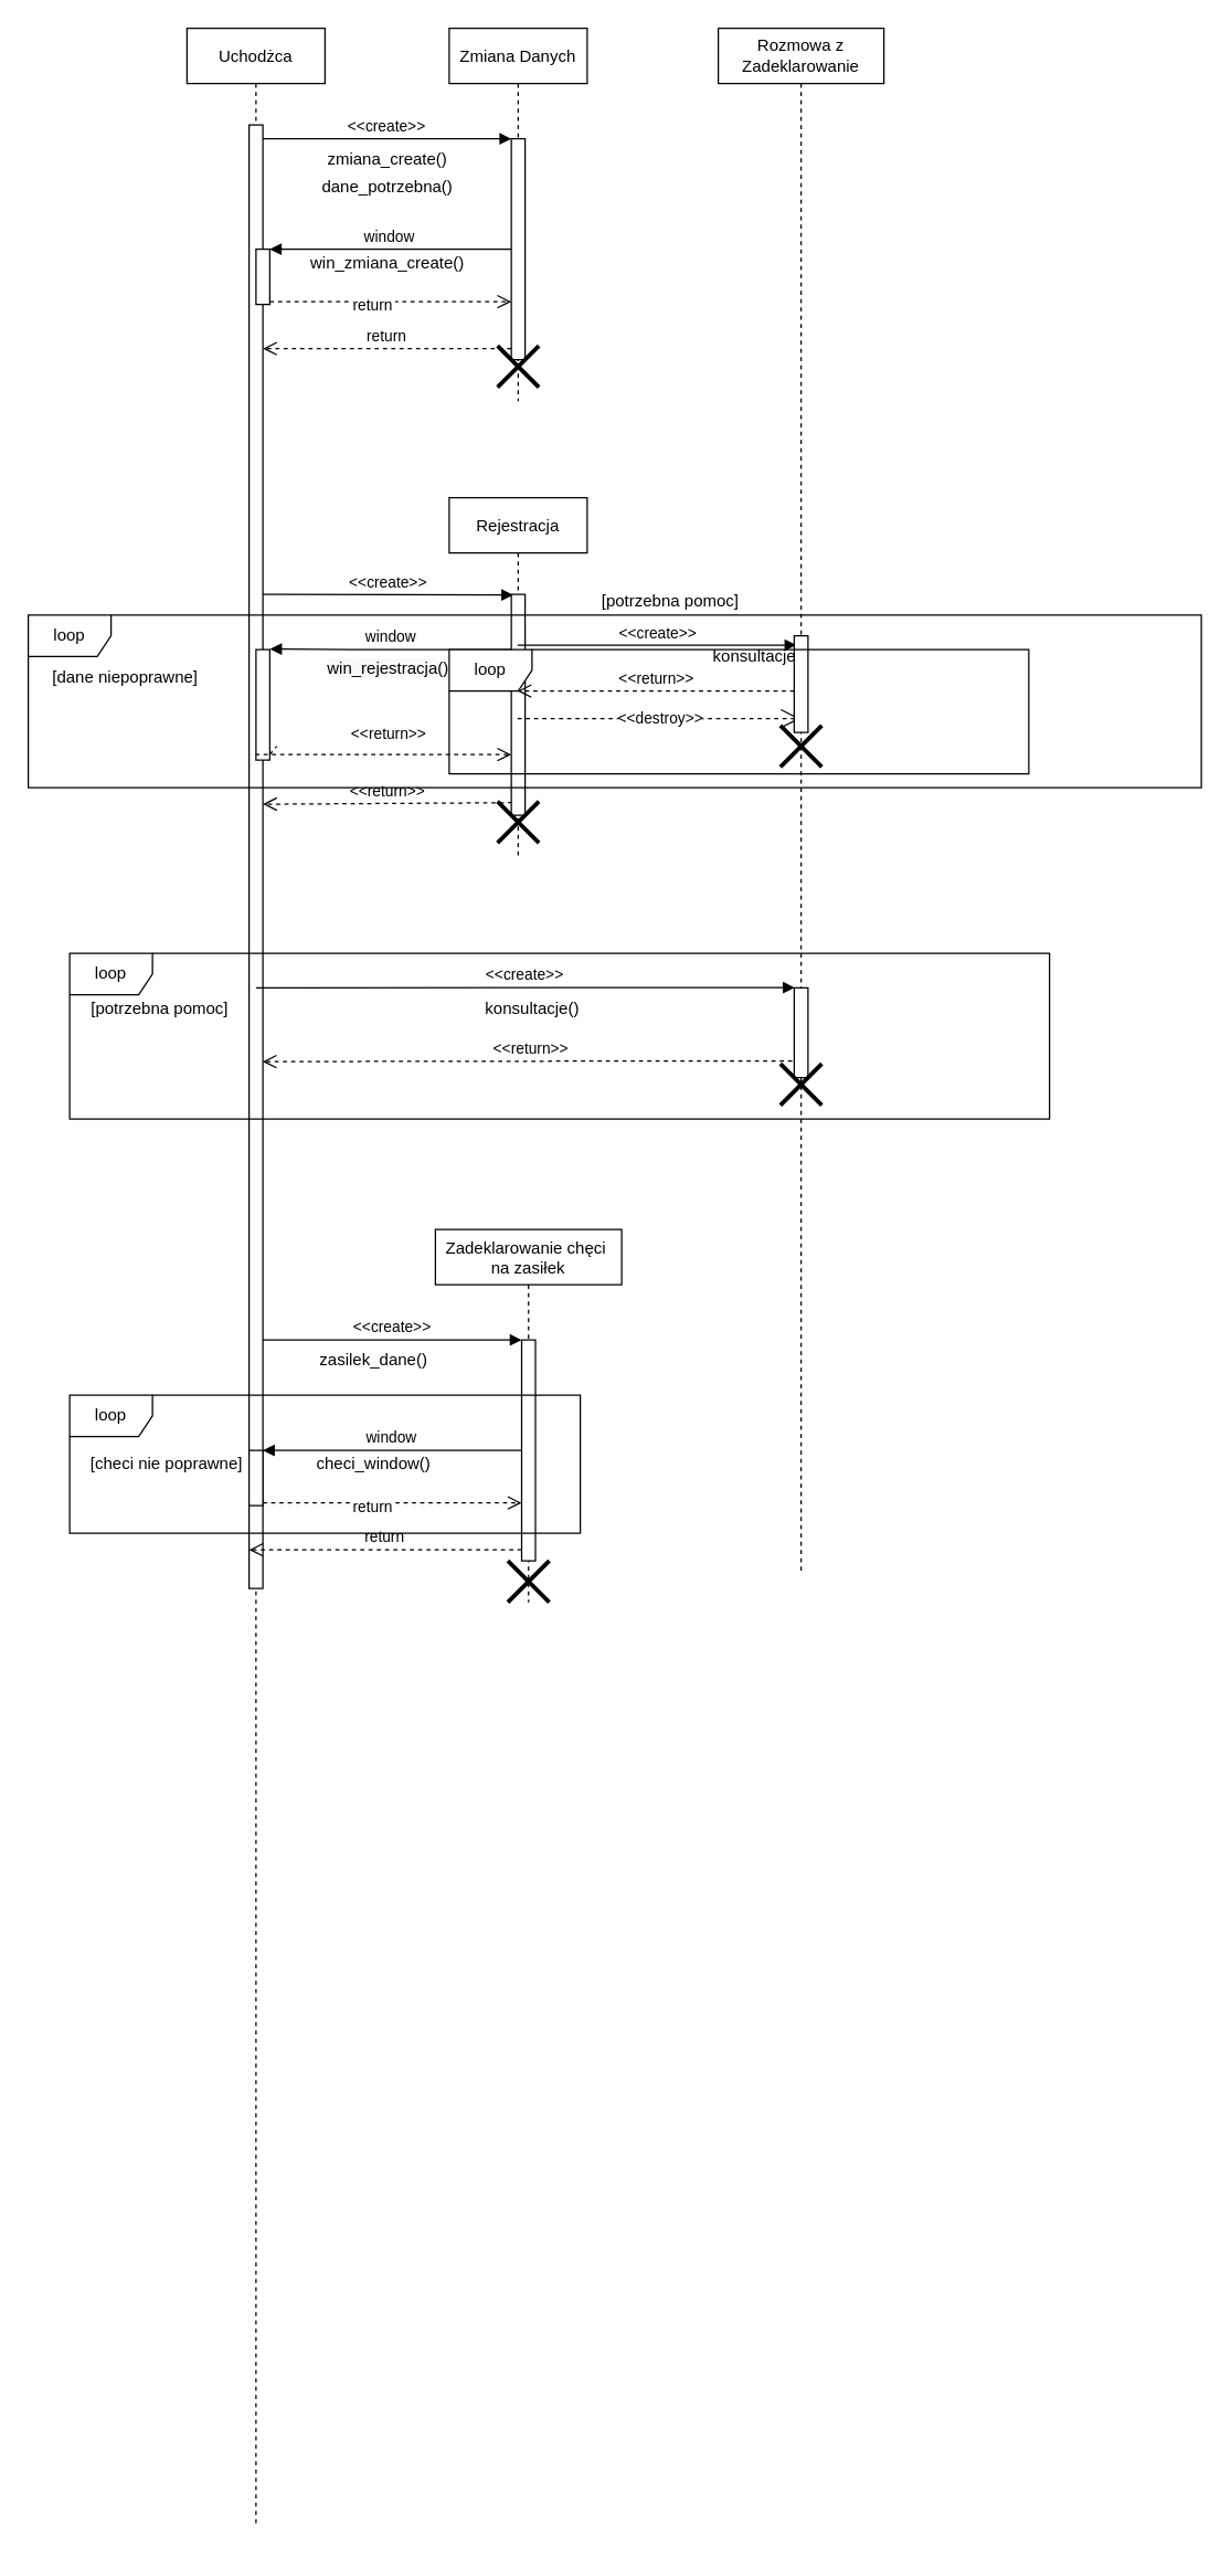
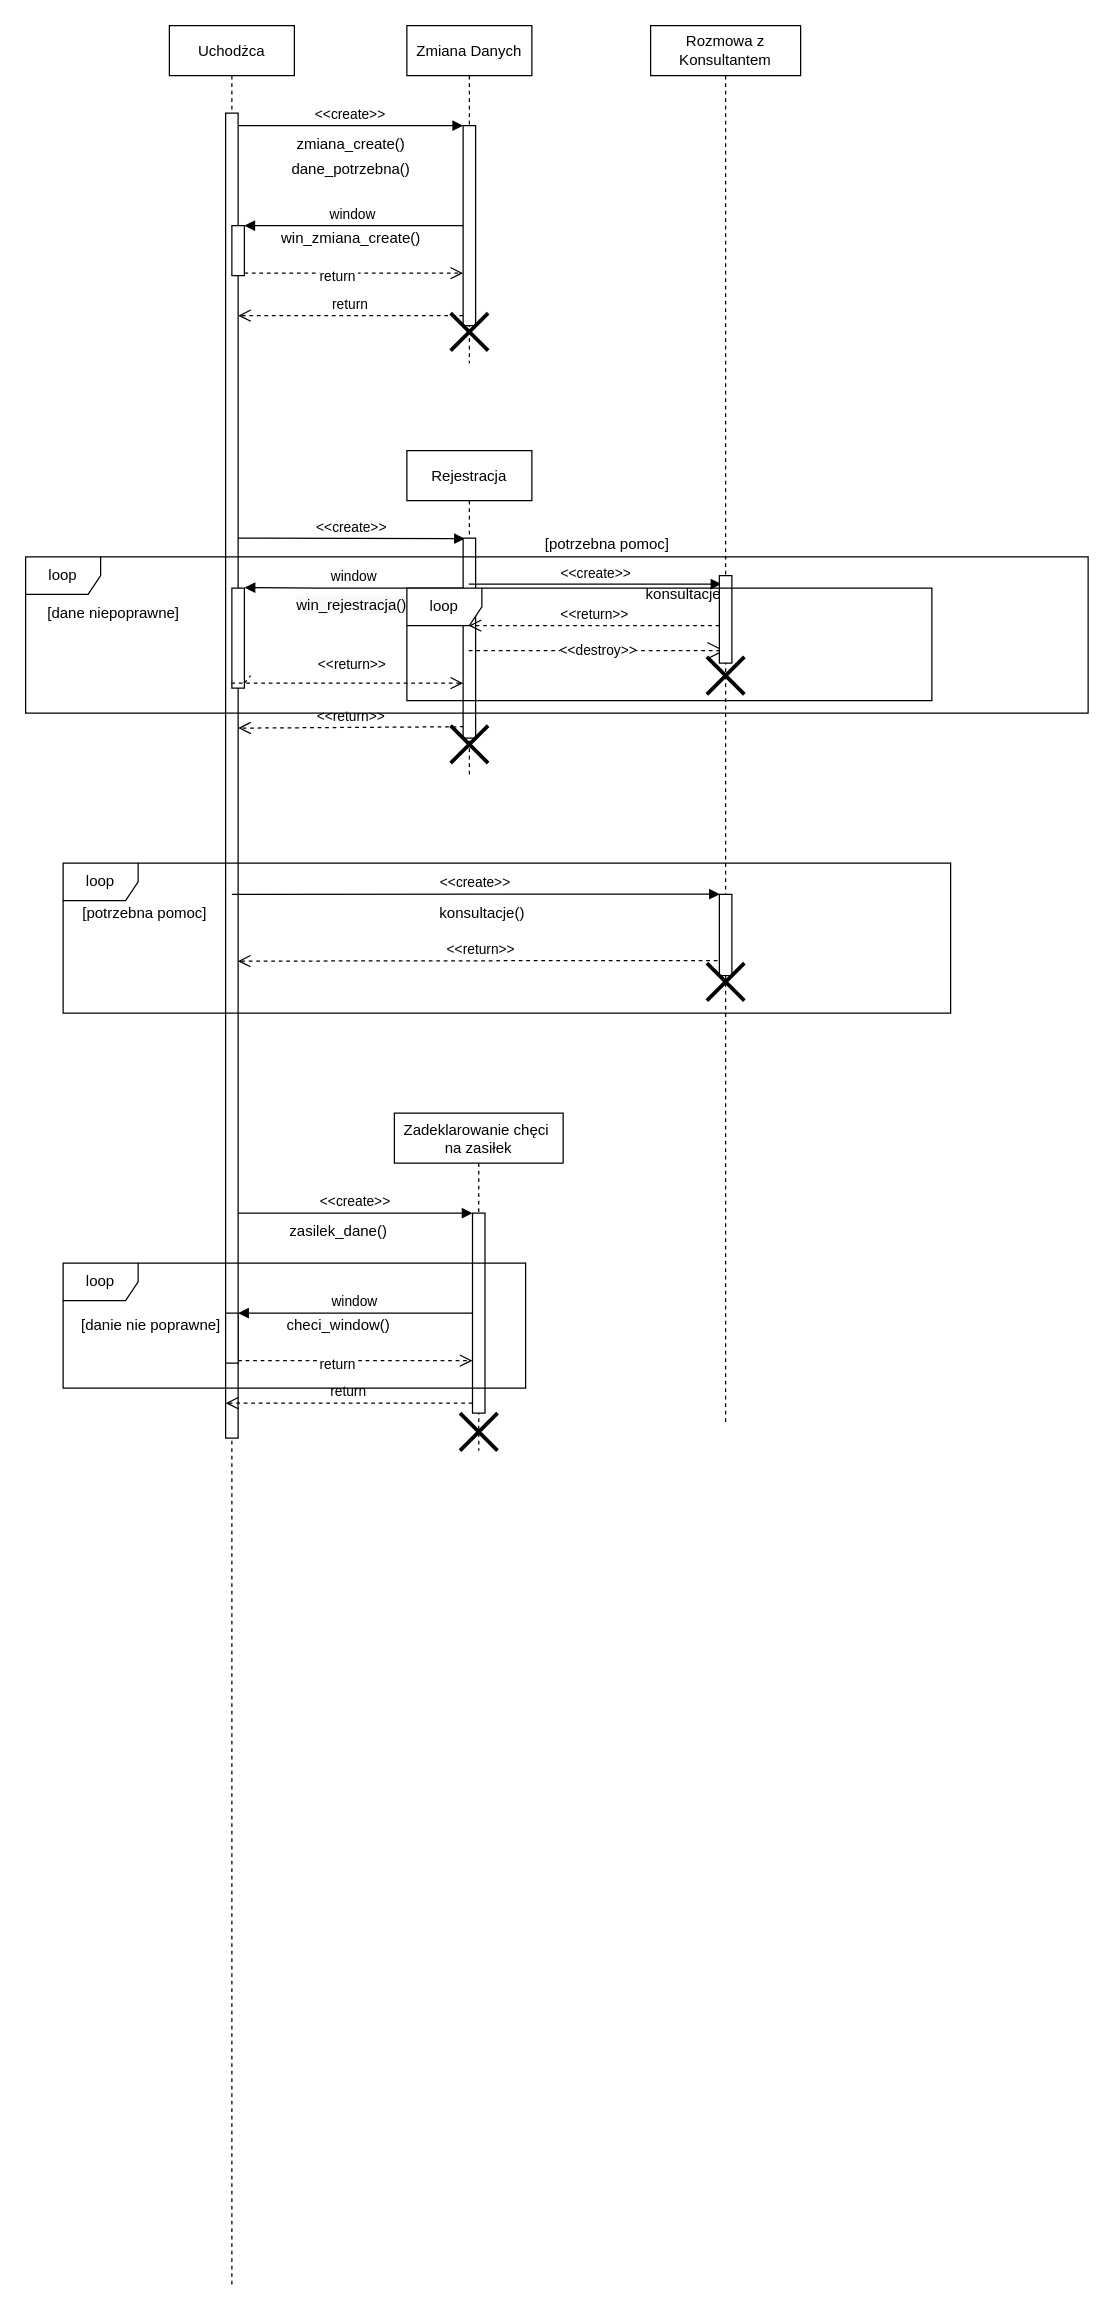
  <mxCell id="0" />
  <mxCell id="1" parent="0" />
  <mxCell id="2" value="Uchodżca" style="shape=umlLifeline;perimeter=lifelinePerimeter;container=1;collapsible=0;recursiveResize=0;rounded=0;shadow=0;strokeWidth=1;" parent="1" vertex="1"><mxGeometry x="135" y="20" width="100" height="1810" as="geometry" /></mxCell>
  <mxCell id="3" value="" style="points=[];perimeter=orthogonalPerimeter;rounded=0;shadow=0;strokeWidth=1;" parent="2" vertex="1"><mxGeometry x="45" y="70" width="10" height="1060" as="geometry" /></mxCell>
  <mxCell id="4" value="" style="points=[];perimeter=orthogonalPerimeter;rounded=0;shadow=0;strokeWidth=1;" parent="2" vertex="1"><mxGeometry x="50" y="160" width="10" height="40" as="geometry" /></mxCell>
  <mxCell id="5" value="" style="points=[];perimeter=orthogonalPerimeter;rounded=0;shadow=0;strokeWidth=1;" vertex="1" parent="2"><mxGeometry x="45" y="1030" width="10" height="40" as="geometry" /></mxCell>
  <mxCell id="6" value="Zmiana Danych" style="shape=umlLifeline;perimeter=lifelinePerimeter;container=1;collapsible=0;recursiveResize=0;rounded=0;shadow=0;strokeWidth=1;" parent="1" vertex="1"><mxGeometry x="325" y="20" width="100" height="270" as="geometry" /></mxCell>
  <mxCell id="7" value="" style="points=[];perimeter=orthogonalPerimeter;rounded=0;shadow=0;strokeWidth=1;" parent="6" vertex="1"><mxGeometry x="45" y="80" width="10" height="160" as="geometry" /></mxCell>
  <mxCell id="8" value="" style="shape=umlDestroy;whiteSpace=wrap;html=1;strokeWidth=3;" vertex="1" parent="6"><mxGeometry x="35" y="230" width="30" height="30" as="geometry" /></mxCell>
  <mxCell id="9" value="return" style="verticalAlign=bottom;endArrow=open;dashed=1;endSize=8;exitX=0;exitY=0.95;shadow=0;strokeWidth=1;" parent="1" source="7" target="3" edge="1"><mxGeometry relative="1" as="geometry"><mxPoint x="300" y="320" as="targetPoint" /></mxGeometry></mxCell>
  <mxCell id="10" value="&lt;&lt;create&gt;&gt;" style="verticalAlign=bottom;endArrow=block;entryX=0;entryY=0;shadow=0;strokeWidth=1;" parent="1" source="3" target="7" edge="1"><mxGeometry relative="1" as="geometry"><mxPoint x="300" y="100" as="sourcePoint" /></mxGeometry></mxCell>
  <mxCell id="11" value="window" style="verticalAlign=bottom;endArrow=block;shadow=0;strokeWidth=1;" parent="1" source="7" target="4" edge="1"><mxGeometry relative="1" as="geometry"><mxPoint x="265" y="140" as="sourcePoint" /><mxPoint x="190" y="160" as="targetPoint" /><Array as="points"><mxPoint x="265" y="180" /></Array></mxGeometry></mxCell>
  <mxCell id="12" value="return" style="verticalAlign=bottom;endArrow=open;dashed=1;endSize=8;exitX=1;exitY=0.95;shadow=0;strokeWidth=1;" parent="1" source="4" target="7" edge="1"><mxGeometry x="-0.143" y="-12" relative="1" as="geometry"><mxPoint x="265" y="197" as="targetPoint" /><Array as="points"><mxPoint x="240" y="218" /></Array><mxPoint as="offset" /></mxGeometry></mxCell>
  <mxCell id="13" value="" style="points=[];perimeter=orthogonalPerimeter;rounded=0;shadow=0;strokeWidth=1;" vertex="1" parent="1"><mxGeometry x="185" y="470" width="10" height="80" as="geometry" /></mxCell>
  <mxCell id="14" value="&lt;&lt;return&gt;&gt;" style="verticalAlign=bottom;endArrow=open;dashed=1;endSize=8;exitX=0.06;exitY=0.943;shadow=0;strokeWidth=1;exitDx=0;exitDy=0;exitPerimeter=0;" edge="1" parent="1" source="20"><mxGeometry relative="1" as="geometry"><mxPoint x="190" y="582" as="targetPoint" /><mxPoint x="370" y="582" as="sourcePoint" /></mxGeometry></mxCell>
  <mxCell id="15" value="&lt;&lt;create&gt;&gt;" style="verticalAlign=bottom;endArrow=block;entryX=0.14;entryY=0.003;shadow=0;strokeWidth=1;entryDx=0;entryDy=0;entryPerimeter=0;" edge="1" parent="1" target="20"><mxGeometry relative="1" as="geometry"><mxPoint x="190" y="430" as="sourcePoint" /><mxPoint x="370" y="430" as="targetPoint" /></mxGeometry></mxCell>
  <mxCell id="16" value="window" style="verticalAlign=bottom;endArrow=block;shadow=0;strokeWidth=1;entryX=1.02;entryY=-0.005;entryDx=0;entryDy=0;entryPerimeter=0;" edge="1" parent="1" target="13"><mxGeometry relative="1" as="geometry"><mxPoint x="370" y="470" as="sourcePoint" /><mxPoint x="205" y="470" as="targetPoint" /><Array as="points"><mxPoint x="345" y="470" /><mxPoint x="265" y="470" /></Array></mxGeometry></mxCell>
  <mxCell id="17" value="&lt;&lt;return&gt;&gt;" style="verticalAlign=bottom;endArrow=open;dashed=1;endSize=8;shadow=0;strokeWidth=1;startArrow=none;" edge="1" parent="1" source="2"><mxGeometry x="0.03" y="6" relative="1" as="geometry"><mxPoint x="370" y="546" as="targetPoint" /><mxPoint x="1" as="offset" /></mxGeometry></mxCell>
  <mxCell id="18" value="[dane niepoprawne]" style="text;html=1;align=center;verticalAlign=middle;resizable=0;points=[];autosize=1;strokeColor=none;fillColor=none;" vertex="1" parent="1"><mxGeometry x="30" y="480" width="120" height="20" as="geometry" /></mxCell>
  <mxCell id="19" value="Rejestracja" style="shape=umlLifeline;perimeter=lifelinePerimeter;container=1;collapsible=0;recursiveResize=0;rounded=0;shadow=0;strokeWidth=1;" vertex="1" parent="1"><mxGeometry x="325" y="360" width="100" height="260" as="geometry" /></mxCell>
  <mxCell id="20" value="" style="points=[];perimeter=orthogonalPerimeter;rounded=0;shadow=0;strokeWidth=1;" vertex="1" parent="19"><mxGeometry x="45" y="70" width="10" height="160" as="geometry" /></mxCell>
  <mxCell id="21" value="" style="shape=umlDestroy;whiteSpace=wrap;html=1;strokeWidth=3;" vertex="1" parent="19"><mxGeometry x="35" y="220" width="30" height="30" as="geometry" /></mxCell>
  <mxCell id="22" value="&lt;&lt;return&gt;&gt;" style="verticalAlign=bottom;endArrow=open;dashed=1;endSize=8;shadow=0;strokeWidth=1;entryX=0.98;entryY=0.64;entryDx=0;entryDy=0;entryPerimeter=0;" edge="1" parent="1" source="30" target="3"><mxGeometry relative="1" as="geometry"><mxPoint x="190" y="862" as="targetPoint" /><mxPoint x="370.6" y="860.88" as="sourcePoint" /><Array as="points"><mxPoint x="470" y="768" /></Array></mxGeometry></mxCell>
  <mxCell id="23" value="&lt;&lt;create&gt;&gt;" style="verticalAlign=bottom;endArrow=block;entryX=0.04;entryY=-0.003;shadow=0;strokeWidth=1;entryDx=0;entryDy=0;entryPerimeter=0;" edge="1" parent="1" target="33"><mxGeometry relative="1" as="geometry"><mxPoint x="185" y="715" as="sourcePoint" /><mxPoint x="371.4" y="710.48" as="targetPoint" /><Array as="points" /></mxGeometry></mxCell>
  <mxCell id="24" value="loop" style="shape=umlFrame;whiteSpace=wrap;html=1;" vertex="1" parent="1"><mxGeometry x="50" y="690" width="710" height="120" as="geometry" /></mxCell>
  <mxCell id="25" value="[potrzebna pomoc]" style="text;html=1;align=center;verticalAlign=middle;resizable=0;points=[];autosize=1;strokeColor=none;fillColor=none;" vertex="1" parent="1"><mxGeometry x="60" y="720" width="110" height="20" as="geometry" /></mxCell>
  <mxCell id="26" value="zmiana_create()" style="text;html=1;align=center;verticalAlign=middle;resizable=0;points=[];autosize=1;strokeColor=none;fillColor=none;" vertex="1" parent="1"><mxGeometry x="225" y="105" width="110" height="20" as="geometry" /></mxCell>
  <mxCell id="27" value="win_zmiana_create()" style="text;html=1;align=center;verticalAlign=middle;resizable=0;points=[];autosize=1;strokeColor=none;fillColor=none;" vertex="1" parent="1"><mxGeometry x="215" y="180" width="130" height="20" as="geometry" /></mxCell>
  <mxCell id="28" value="&lt;span style=&quot;color: rgb(0, 0, 0); font-family: Helvetica; font-size: 12px; font-style: normal; font-variant-ligatures: normal; font-variant-caps: normal; font-weight: 400; letter-spacing: normal; orphans: 2; text-align: center; text-indent: 0px; text-transform: none; widows: 2; word-spacing: 0px; -webkit-text-stroke-width: 0px; background-color: rgb(248, 249, 250); text-decoration-thickness: initial; text-decoration-style: initial; text-decoration-color: initial; float: none; display: inline !important;&quot;&gt;win_rejestracja()&lt;/span&gt;" style="text;whiteSpace=wrap;html=1;" vertex="1" parent="1"><mxGeometry x="235" y="470" width="140" height="30" as="geometry" /></mxCell>
  <mxCell id="29" value="" style="verticalAlign=bottom;endArrow=none;dashed=1;endSize=8;exitX=1;exitY=0.95;shadow=0;strokeWidth=1;" edge="1" parent="1" source="13"><mxGeometry x="-0.151" y="6" relative="1" as="geometry"><mxPoint x="200" y="540" as="targetPoint" /><mxPoint as="offset" /><mxPoint x="195" y="546" as="sourcePoint" /></mxGeometry></mxCell>
- <mxCell id="30" value="Rozmowa z Zadeklarowanie" style="shape=umlLifeline;perimeter=lifelinePerimeter;whiteSpace=wrap;html=1;container=1;collapsible=0;recursiveResize=0;outlineConnect=0;" vertex="1" parent="1"><mxGeometry x="520" y="20" width="120" height="1120" as="geometry" /></mxCell>
+ <mxCell id="30" value="Rozmowa z Konsultantem" style="shape=umlLifeline;perimeter=lifelinePerimeter;whiteSpace=wrap;html=1;container=1;collapsible=0;recursiveResize=0;outlineConnect=0;" vertex="1" parent="1"><mxGeometry x="520" y="20" width="120" height="1120" as="geometry" /></mxCell>
  <mxCell id="31" value="" style="shape=umlDestroy;whiteSpace=wrap;html=1;strokeWidth=3;" vertex="1" parent="30"><mxGeometry x="45" y="505" width="30" height="30" as="geometry" /></mxCell>
  <mxCell id="32" value="[potrzebna pomoc]" style="text;html=1;align=center;verticalAlign=middle;resizable=0;points=[];autosize=1;strokeColor=none;fillColor=none;" vertex="1" parent="30"><mxGeometry x="-90" y="405" width="110" height="20" as="geometry" /></mxCell>
  <mxCell id="33" value="" style="html=1;points=[];perimeter=orthogonalPerimeter;" vertex="1" parent="30"><mxGeometry x="55" y="695" width="10" height="65" as="geometry" /></mxCell>
  <mxCell id="34" value="" style="shape=umlDestroy;whiteSpace=wrap;html=1;strokeWidth=3;" vertex="1" parent="30"><mxGeometry x="45" y="750" width="30" height="30" as="geometry" /></mxCell>
  <mxCell id="35" value="konsultacje()" style="text;html=1;align=center;verticalAlign=middle;resizable=0;points=[];autosize=1;strokeColor=none;fillColor=none;" vertex="1" parent="30"><mxGeometry x="-10" y="445" width="80" height="20" as="geometry" /></mxCell>
  <mxCell id="36" value="&amp;lt;&amp;lt;create&amp;gt;&amp;gt;" style="html=1;verticalAlign=bottom;endArrow=block;rounded=0;entryX=0.16;entryY=0.096;entryDx=0;entryDy=0;entryPerimeter=0;" edge="1" parent="1" source="19" target="41"><mxGeometry width="80" relative="1" as="geometry"><mxPoint x="440" y="470" as="sourcePoint" /><mxPoint x="520" y="470" as="targetPoint" /></mxGeometry></mxCell>
  <mxCell id="37" value="&amp;lt;&amp;lt;return&amp;gt;&amp;gt;" style="html=1;verticalAlign=bottom;endArrow=open;dashed=1;endSize=8;rounded=0;" edge="1" parent="1" source="41" target="19"><mxGeometry relative="1" as="geometry"><mxPoint x="520" y="520" as="sourcePoint" /><mxPoint x="440" y="520" as="targetPoint" /><Array as="points"><mxPoint x="520" y="500" /></Array></mxGeometry></mxCell>
  <mxCell id="38" value="&amp;lt;&amp;lt;destroy&amp;gt;&amp;gt;" style="endArrow=open;endSize=12;dashed=1;html=1;rounded=0;startArrow=none;" edge="1" parent="1" source="19" target="30"><mxGeometry width="160" relative="1" as="geometry"><mxPoint x="500" y="560" as="sourcePoint" /><mxPoint x="670" y="570" as="targetPoint" /><Array as="points"><mxPoint x="520" y="520" /></Array></mxGeometry></mxCell>
  <mxCell id="39" value="konsultacje()" style="text;html=1;align=center;verticalAlign=middle;resizable=0;points=[];autosize=1;strokeColor=none;fillColor=none;" vertex="1" parent="1"><mxGeometry x="345" y="720" width="80" height="20" as="geometry" /></mxCell>
  <mxCell id="40" value="dane_potrzebna()" style="text;html=1;align=center;verticalAlign=middle;resizable=0;points=[];autosize=1;strokeColor=none;fillColor=none;" vertex="1" parent="1"><mxGeometry x="220" y="125" width="120" height="20" as="geometry" /></mxCell>
  <mxCell id="41" value="" style="html=1;points=[];perimeter=orthogonalPerimeter;" vertex="1" parent="1"><mxGeometry x="575" y="460" width="10" height="70" as="geometry" /></mxCell>
  <mxCell id="42" value="loop" style="shape=umlFrame;whiteSpace=wrap;html=1;" vertex="1" parent="1"><mxGeometry x="325" y="470" width="420" height="90" as="geometry" /></mxCell>
  <mxCell id="43" value="loop" style="shape=umlFrame;whiteSpace=wrap;html=1;" vertex="1" parent="1"><mxGeometry x="20" y="445" width="850" height="125" as="geometry" /></mxCell>
  <mxCell id="44" value="Zadeklarowanie chęci &#10;na zasiłek" style="shape=umlLifeline;perimeter=lifelinePerimeter;container=1;collapsible=0;recursiveResize=0;rounded=0;shadow=0;strokeWidth=1;" vertex="1" parent="1"><mxGeometry x="315" y="890" width="135" height="270" as="geometry" /></mxCell>
  <mxCell id="45" value="" style="points=[];perimeter=orthogonalPerimeter;rounded=0;shadow=0;strokeWidth=1;" vertex="1" parent="44"><mxGeometry x="62.5" y="80" width="10" height="160" as="geometry" /></mxCell>
  <mxCell id="46" value="" style="shape=umlDestroy;whiteSpace=wrap;html=1;strokeWidth=3;" vertex="1" parent="44"><mxGeometry x="52.5" y="240" width="30" height="30" as="geometry" /></mxCell>
  <mxCell id="47" value="return" style="verticalAlign=bottom;endArrow=open;dashed=1;endSize=8;exitX=0;exitY=0.95;shadow=0;strokeWidth=1;" edge="1" parent="1" source="45"><mxGeometry relative="1" as="geometry"><mxPoint x="180" y="1122" as="targetPoint" /></mxGeometry></mxCell>
  <mxCell id="48" value="&lt;&lt;create&gt;&gt;" style="verticalAlign=bottom;endArrow=block;entryX=0;entryY=0;shadow=0;strokeWidth=1;" edge="1" parent="1" target="45" source="3"><mxGeometry relative="1" as="geometry"><mxPoint x="180" y="970" as="sourcePoint" /></mxGeometry></mxCell>
  <mxCell id="49" value="window" style="verticalAlign=bottom;endArrow=block;shadow=0;strokeWidth=1;" edge="1" parent="1" source="45" target="5"><mxGeometry relative="1" as="geometry"><mxPoint x="255" y="1010" as="sourcePoint" /><mxPoint x="180" y="1030" as="targetPoint" /><Array as="points"><mxPoint x="255" y="1050" /></Array></mxGeometry></mxCell>
  <mxCell id="50" value="return" style="verticalAlign=bottom;endArrow=open;dashed=1;endSize=8;exitX=1;exitY=0.95;shadow=0;strokeWidth=1;" edge="1" parent="1" source="5" target="45"><mxGeometry x="-0.143" y="-12" relative="1" as="geometry"><mxPoint x="255" y="1067" as="targetPoint" /><Array as="points"><mxPoint x="230" y="1088" /></Array><mxPoint as="offset" /></mxGeometry></mxCell>
  <mxCell id="51" value="zasilek_dane()" style="text;html=1;align=center;verticalAlign=middle;resizable=0;points=[];autosize=1;strokeColor=none;fillColor=none;" vertex="1" parent="1"><mxGeometry x="225" y="975" width="90" height="20" as="geometry" /></mxCell>
  <mxCell id="52" value="checi_window()" style="text;html=1;align=center;verticalAlign=middle;resizable=0;points=[];autosize=1;strokeColor=none;fillColor=none;" vertex="1" parent="1"><mxGeometry x="220" y="1050" width="100" height="20" as="geometry" /></mxCell>
  <mxCell id="53" value="loop" style="shape=umlFrame;whiteSpace=wrap;html=1;" vertex="1" parent="1"><mxGeometry x="50" y="1010" width="370" height="100" as="geometry" /></mxCell>
- <mxCell id="54" value="[checi nie poprawne]" style="text;html=1;align=center;verticalAlign=middle;resizable=0;points=[];autosize=1;strokeColor=none;fillColor=none;" vertex="1" parent="1"><mxGeometry x="55" y="1050" width="130" height="20" as="geometry" /></mxCell>
+ <mxCell id="54" value="[danie nie poprawne]" style="text;html=1;align=center;verticalAlign=middle;resizable=0;points=[];autosize=1;strokeColor=none;fillColor=none;" vertex="1" parent="1"><mxGeometry x="55" y="1050" width="130" height="20" as="geometry" /></mxCell>
